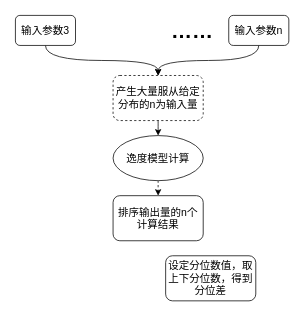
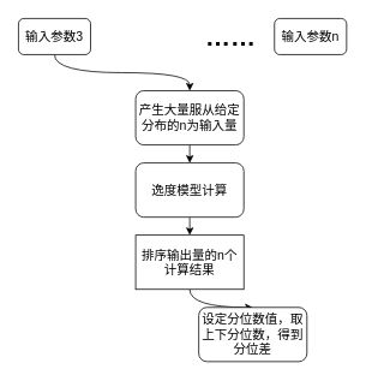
  <mxCell id="0" />
  <mxCell id="1" parent="0" />
  <mxCell id="2" style="edgeStyle=orthogonalEdgeStyle;orthogonalLoop=1;jettySize=auto;html=1;exitX=0.5;exitY=1;exitDx=0;exitDy=0;entryX=0.5;entryY=0;entryDx=0;entryDy=0;fontSize=14;curved=1;" edge="1" parent="1" source="3" target="8"><mxGeometry relative="1" as="geometry" /></mxCell>
  <mxCell id="3" value="输入参数3" style="whiteSpace=wrap;html=1;fontSize=14;rounded=1;" vertex="1" parent="1"><mxGeometry x="20" y="20" width="80" height="40" as="geometry" /></mxCell>
- <mxCell id="4" style="edgeStyle=orthogonalEdgeStyle;orthogonalLoop=1;jettySize=auto;html=1;exitX=0.5;exitY=1;exitDx=0;exitDy=0;entryX=0.5;entryY=0;entryDx=0;entryDy=0;fontSize=14;curved=1;" edge="1" parent="1" source="5" target="8"><mxGeometry relative="1" as="geometry" /></mxCell>
  <mxCell id="5" value="输入参数n" style="whiteSpace=wrap;html=1;fontSize=14;rounded=1;" vertex="1" parent="1"><mxGeometry x="304" y="20" width="80" height="40" as="geometry" /></mxCell>
  <mxCell id="6" value="……" style="text;html=1;resizable=0;autosize=1;align=center;verticalAlign=middle;points=[];fillColor=none;strokeColor=none;fontStyle=1;fontSize=28;rounded=1;" vertex="1" parent="1"><mxGeometry x="220" y="20" width="70" height="40" as="geometry" /></mxCell>
  <mxCell id="7" style="edgeStyle=orthogonalEdgeStyle;orthogonalLoop=1;jettySize=auto;html=1;exitX=0.5;exitY=1;exitDx=0;exitDy=0;entryX=0.5;entryY=0;entryDx=0;entryDy=0;fontSize=14;curved=1;" edge="1" parent="1" source="8" target="10"><mxGeometry relative="1" as="geometry" /></mxCell>
- <mxCell id="8" value="产生大量服从给定分布的n为输入量" style="whiteSpace=wrap;html=1;fontSize=14;rounded=1;dashed=1;" vertex="1" parent="1"><mxGeometry x="150" y="100" width="120" height="60" as="geometry" /></mxCell>
- <mxCell id="9" style="edgeStyle=orthogonalEdgeStyle;orthogonalLoop=1;jettySize=auto;html=1;exitX=0.5;exitY=1;exitDx=0;exitDy=0;entryX=0.5;entryY=0;entryDx=0;entryDy=0;fontSize=14;curved=1;dashed=1;" edge="1" parent="1" source="10" target="12"><mxGeometry relative="1" as="geometry" /></mxCell>
- <mxCell id="10" value="逸度模型计算" style="ellipse;whiteSpace=wrap;html=1;fontSize=14;" vertex="1" parent="1"><mxGeometry x="150" y="180" width="120" height="60" as="geometry" /></mxCell>
- <mxCell id="12" value="排序输出量的n个计算结果" style="whiteSpace=wrap;html=1;fontSize=14;rounded=1;" vertex="1" parent="1"><mxGeometry x="150" y="260" width="120" height="60" as="geometry" /></mxCell>
+ <mxCell id="8" value="产生大量服从给定分布的n为输入量" style="whiteSpace=wrap;html=1;fontSize=14;rounded=1;" vertex="1" parent="1"><mxGeometry x="150" y="100" width="120" height="60" as="geometry" /></mxCell>
+ <mxCell id="9" style="edgeStyle=orthogonalEdgeStyle;orthogonalLoop=1;jettySize=auto;html=1;exitX=0.5;exitY=1;exitDx=0;exitDy=0;entryX=0.5;entryY=0;entryDx=0;entryDy=0;fontSize=14;curved=1;" edge="1" parent="1" source="10" target="12"><mxGeometry relative="1" as="geometry" /></mxCell>
+ <mxCell id="10" value="逸度模型计算" style="whiteSpace=wrap;html=1;fontSize=14;rounded=1;" vertex="1" parent="1"><mxGeometry x="150" y="180" width="120" height="60" as="geometry" /></mxCell>
+ <mxCell id="11" style="edgeStyle=orthogonalEdgeStyle;orthogonalLoop=1;jettySize=auto;html=1;exitX=0.5;exitY=1;exitDx=0;exitDy=0;entryX=0.5;entryY=0;entryDx=0;entryDy=0;fontSize=14;curved=1;" edge="1" parent="1" source="12" target="13"><mxGeometry relative="1" as="geometry"><mxPoint x="210" y="340" as="targetPoint" /></mxGeometry></mxCell>
+ <mxCell id="12" value="排序输出量的n个计算结果" style="whiteSpace=wrap;html=1;fontSize=14;rounded=0;" vertex="1" parent="1"><mxGeometry x="150" y="260" width="120" height="60" as="geometry" /></mxCell>
  <mxCell id="13" value="设定分位数值，取上下分位数，得到分位差" style="whiteSpace=wrap;html=1;fontSize=14;rounded=1;" vertex="1" parent="1"><mxGeometry x="220" y="340" width="120" height="60" as="geometry" /></mxCell>
